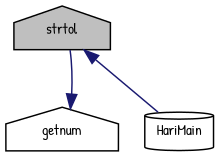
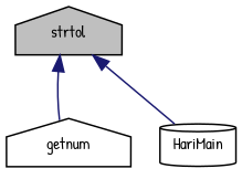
  digraph {
    fontname="Patrick Hand"
    rankdir=TB
    node [color=black fillcolor=white fontname="Patrick Hand" fontsize=10 shape=house style=filled]
    edge [color=midnightblue dir=back fontname="Patrick Hand" fontsize=10 labelfontname=Helvetica labelfontsize=10 style=solid]
    n1 [fillcolor=grey75 fontcolor=black height=0.2 label=strtol width=0.4]
    n2 [height=0.2 label=getnum width=0.4]
    n3 [height=0.2 label=HariMain shape=cylinder width=0.4]
-   n2 -> n1
+   n1 -> n2
    n1 -> n3
  }
